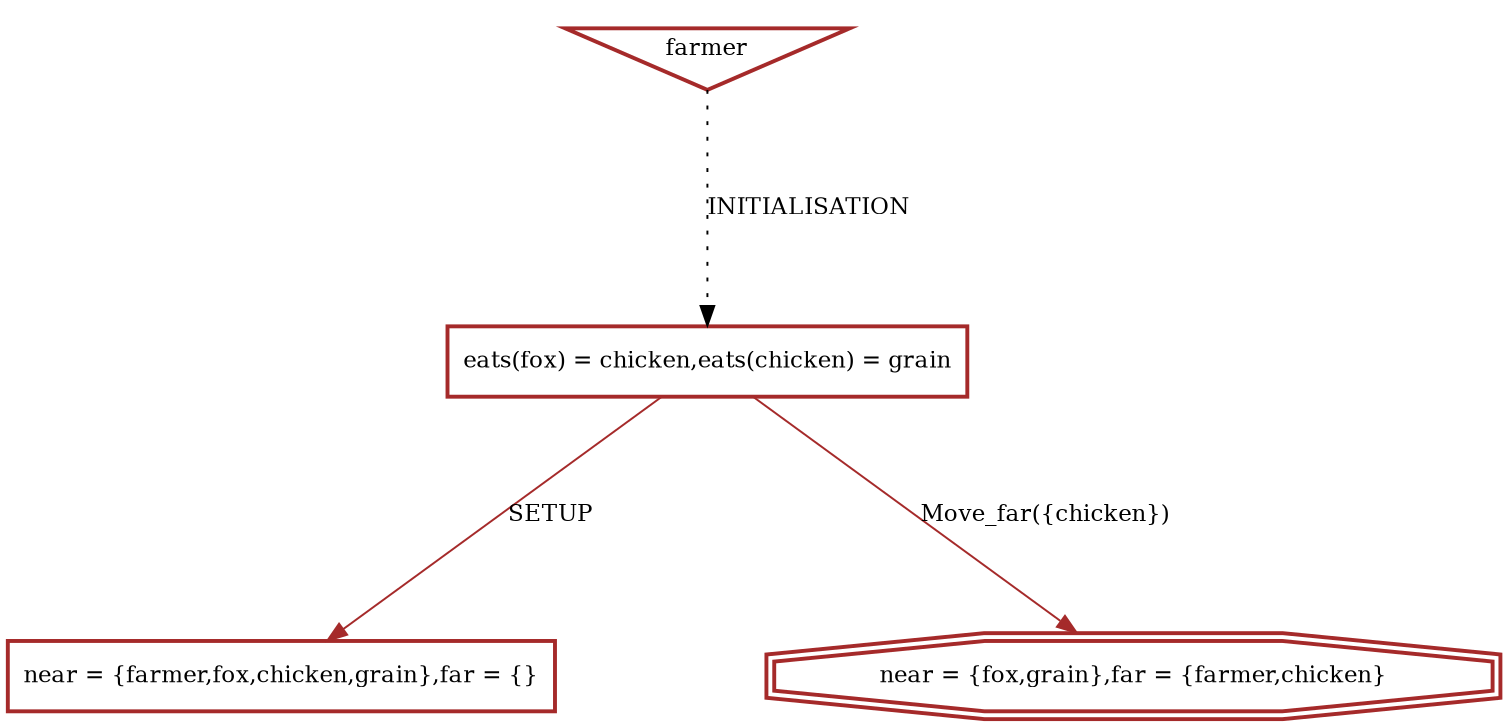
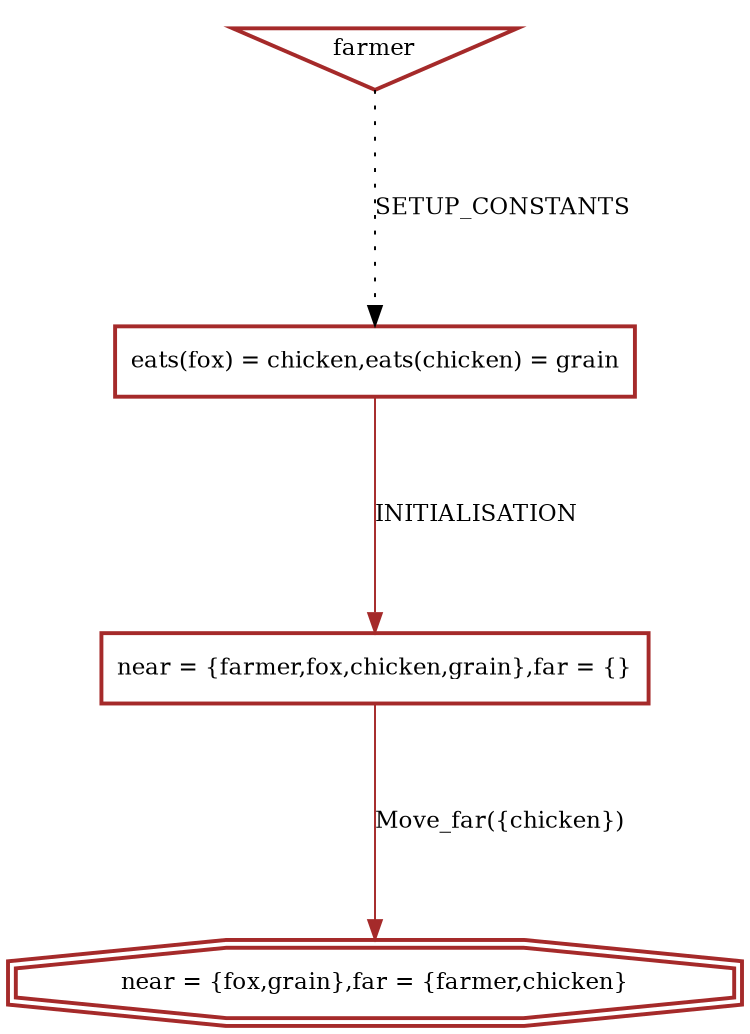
  digraph {
    nodesep=1.5
    ranksep=1.5
    node [color=brown fontsize=12 penwidth=2 shape=box]
    edge [color=brown fontsize=12]
    n1 [label=farmer shape=invtriangle]
    n2 [label="eats(fox) = chicken,eats(chicken) = grain"]
    n3 [label="near = \{farmer,fox,chicken,grain\},far = \{\}"]
    n4 [label="near = \{fox,grain\},far = \{farmer,chicken\}" shape=doubleoctagon]
-   n1 -> n2 [color=black label=INITIALISATION style=dotted]
-   n2 -> n3 [label=SETUP]
-   n2 -> n4 [label="Move_far(\{chicken\})"]
+   n1 -> n2 [color=black label=SETUP_CONSTANTS style=dotted]
+   n2 -> n3 [label=INITIALISATION]
+   n3 -> n4 [label="Move_far(\{chicken\})"]
  }
